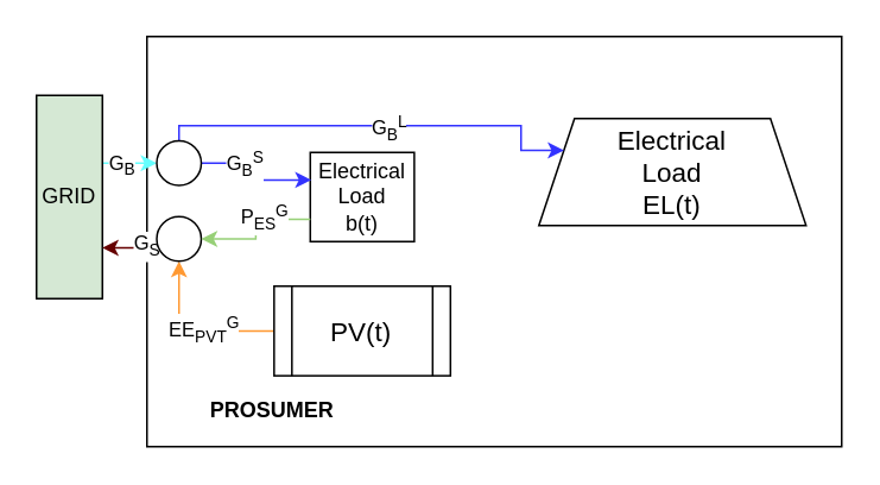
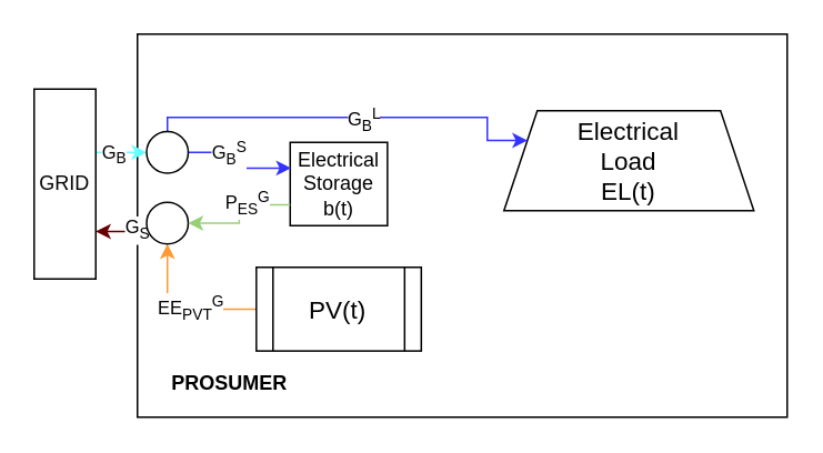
  <mxCell id="0" />
  <mxCell id="1" parent="0" />
  <mxCell id="2" value="" style="rounded=0;whiteSpace=wrap;html=1;" vertex="1" parent="1"><mxGeometry x="82" y="20" width="390" height="230" as="geometry" /></mxCell>
  <mxCell id="3" style="edgeStyle=orthogonalEdgeStyle;rounded=0;orthogonalLoop=1;jettySize=auto;html=1;exitX=1;exitY=0.25;exitDx=0;exitDy=0;entryX=0;entryY=0.5;entryDx=0;entryDy=0;strokeColor=#66FFFF;" edge="1" parent="1" source="5" target="15"><mxGeometry relative="1" as="geometry"><Array as="points"><mxPoint x="57" y="91" /></Array></mxGeometry></mxCell>
  <mxCell id="4" value="G&lt;sub&gt;B&lt;/sub&gt;" style="edgeLabel;html=1;align=center;verticalAlign=middle;resizable=0;points=[];" vertex="1" connectable="0" parent="3"><mxGeometry x="-0.013" y="-1" relative="1" as="geometry"><mxPoint as="offset" /></mxGeometry></mxCell>
- <mxCell id="5" value="GRID" style="rounded=0;whiteSpace=wrap;html=1;fontSize=12;fillColor=#d5e8d4;" vertex="1" parent="1"><mxGeometry x="20" y="53" width="37" height="114" as="geometry" /></mxCell>
- <mxCell id="6" value="Electrical Load&lt;br&gt;b(t)" style="rounded=0;whiteSpace=wrap;html=1;" vertex="1" parent="1"><mxGeometry x="173.69" y="85" width="58.38" height="50" as="geometry" /></mxCell>
+ <mxCell id="5" value="GRID" style="rounded=0;whiteSpace=wrap;html=1;fontSize=12;" vertex="1" parent="1"><mxGeometry x="20" y="53" width="37" height="114" as="geometry" /></mxCell>
+ <mxCell id="6" value="Electrical Storage&lt;br&gt;b(t)" style="rounded=0;whiteSpace=wrap;html=1;" vertex="1" parent="1"><mxGeometry x="173.69" y="85" width="58.38" height="50" as="geometry" /></mxCell>
  <mxCell id="7" value="Electrical &lt;br&gt;Load&lt;br&gt;EL(t)" style="shape=trapezoid;perimeter=trapezoidPerimeter;whiteSpace=wrap;html=1;fixedSize=1;fontSize=15;" vertex="1" parent="1"><mxGeometry x="302" y="66" width="150" height="60" as="geometry" /></mxCell>
  <mxCell id="8" style="edgeStyle=orthogonalEdgeStyle;rounded=0;orthogonalLoop=1;jettySize=auto;html=1;exitX=0;exitY=0.5;exitDx=0;exitDy=0;entryX=0.5;entryY=1;entryDx=0;entryDy=0;strokeColor=#FF9933;" edge="1" parent="1" source="10" target="18"><mxGeometry relative="1" as="geometry" /></mxCell>
  <mxCell id="9" value="EE&lt;sub&gt;PVT&lt;/sub&gt;&lt;sup&gt;G&lt;/sup&gt;" style="edgeLabel;html=1;align=center;verticalAlign=middle;resizable=0;points=[];" vertex="1" connectable="0" parent="8"><mxGeometry x="-0.144" y="-1" relative="1" as="geometry"><mxPoint as="offset" /></mxGeometry></mxCell>
  <mxCell id="10" value="PV(t)" style="shape=process;whiteSpace=wrap;html=1;backgroundOutline=1;fontSize=15;" vertex="1" parent="1"><mxGeometry x="153.38" y="160" width="99" height="50.25" as="geometry" /></mxCell>
  <mxCell id="11" style="edgeStyle=orthogonalEdgeStyle;rounded=0;orthogonalLoop=1;jettySize=auto;html=1;exitX=0.5;exitY=0;exitDx=0;exitDy=0;entryX=0;entryY=0.25;entryDx=0;entryDy=0;strokeColor=#3333FF;" edge="1" parent="1" source="15" target="7"><mxGeometry relative="1" as="geometry"><Array as="points"><mxPoint x="100" y="70" /><mxPoint x="292" y="70" /><mxPoint x="292" y="84" /><mxPoint x="316" y="84" /></Array></mxGeometry></mxCell>
  <mxCell id="12" value="G&lt;sub&gt;B&lt;/sub&gt;&lt;sup&gt;L&lt;/sup&gt;" style="edgeLabel;html=1;align=center;verticalAlign=middle;resizable=0;points=[];" vertex="1" connectable="0" parent="11"><mxGeometry x="0.054" y="-1" relative="1" as="geometry"><mxPoint as="offset" /></mxGeometry></mxCell>
  <mxCell id="13" style="edgeStyle=orthogonalEdgeStyle;rounded=0;orthogonalLoop=1;jettySize=auto;html=1;exitX=1;exitY=0.5;exitDx=0;exitDy=0;entryX=0.01;entryY=0.309;entryDx=0;entryDy=0;strokeColor=#3333FF;entryPerimeter=0;" edge="1" parent="1" source="15" target="6"><mxGeometry relative="1" as="geometry"><mxPoint x="87.5" y="149" as="targetPoint" /></mxGeometry></mxCell>
  <mxCell id="14" value="G&lt;sub&gt;B&lt;/sub&gt;&lt;sup&gt;S&lt;/sup&gt;" style="edgeLabel;html=1;align=center;verticalAlign=middle;resizable=0;points=[];" vertex="1" connectable="0" parent="13"><mxGeometry x="-0.324" relative="1" as="geometry"><mxPoint as="offset" /></mxGeometry></mxCell>
  <mxCell id="15" value="" style="ellipse;whiteSpace=wrap;html=1;aspect=fixed;" vertex="1" parent="1"><mxGeometry x="87.5" y="78.5" width="25" height="25" as="geometry" /></mxCell>
  <mxCell id="16" style="edgeStyle=orthogonalEdgeStyle;rounded=0;orthogonalLoop=1;jettySize=auto;html=1;exitX=0;exitY=0.5;exitDx=0;exitDy=0;entryX=1;entryY=0.75;entryDx=0;entryDy=0;strokeColor=#660000;" edge="1" parent="1" source="18" target="5"><mxGeometry relative="1" as="geometry"><Array as="points"><mxPoint x="88" y="138" /><mxPoint x="57" y="138" /></Array></mxGeometry></mxCell>
  <mxCell id="17" value="G&lt;sub&gt;S&lt;/sub&gt;" style="edgeLabel;html=1;align=center;verticalAlign=middle;resizable=0;points=[];" vertex="1" connectable="0" parent="16"><mxGeometry x="-0.393" y="-1" relative="1" as="geometry"><mxPoint as="offset" /></mxGeometry></mxCell>
  <mxCell id="18" value="" style="ellipse;whiteSpace=wrap;html=1;aspect=fixed;" vertex="1" parent="1"><mxGeometry x="87.5" y="121" width="25" height="25" as="geometry" /></mxCell>
  <mxCell id="19" style="edgeStyle=orthogonalEdgeStyle;rounded=0;orthogonalLoop=1;jettySize=auto;html=1;exitX=0;exitY=0.75;exitDx=0;exitDy=0;entryX=1;entryY=0.5;entryDx=0;entryDy=0;strokeColor=#97D077;" edge="1" parent="1" source="6" target="18"><mxGeometry relative="1" as="geometry"><mxPoint x="44.5" y="149" as="sourcePoint" /></mxGeometry></mxCell>
  <mxCell id="20" value="P&lt;sub&gt;ES&lt;/sub&gt;&lt;sup&gt;G&lt;/sup&gt;" style="edgeLabel;html=1;align=center;verticalAlign=middle;resizable=0;points=[];" vertex="1" connectable="0" parent="19"><mxGeometry x="-0.291" y="-1" relative="1" as="geometry"><mxPoint as="offset" /></mxGeometry></mxCell>
- <mxCell id="21" value="PROSUMER" style="text;html=1;align=center;verticalAlign=middle;resizable=0;points=[];autosize=1;fontStyle=1" vertex="1" parent="1"><mxGeometry x="107" y="220" width="90" height="20" as="geometry" /></mxCell>
+ <mxCell id="21" value="PROSUMER" style="text;html=1;align=center;verticalAlign=middle;resizable=0;points=[];autosize=1;fontStyle=1" vertex="1" parent="1"><mxGeometry x="92" y="220" width="90" height="20" as="geometry" /></mxCell>
